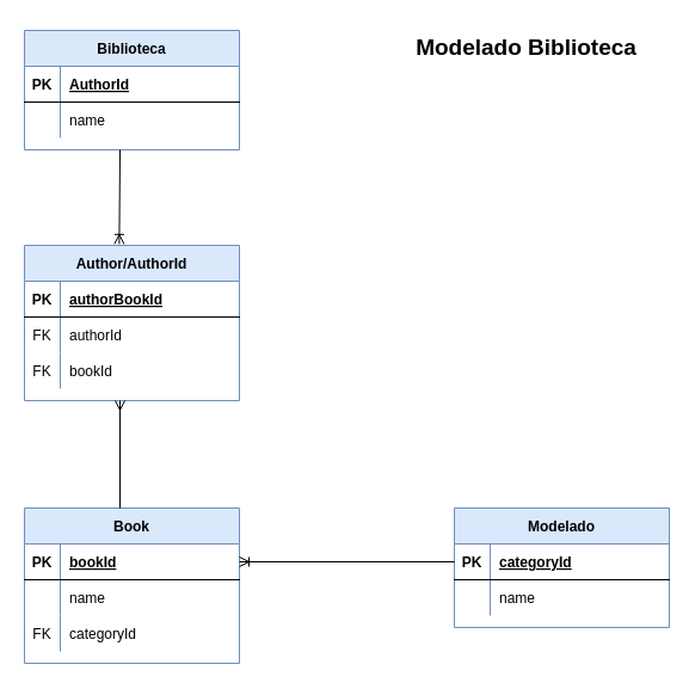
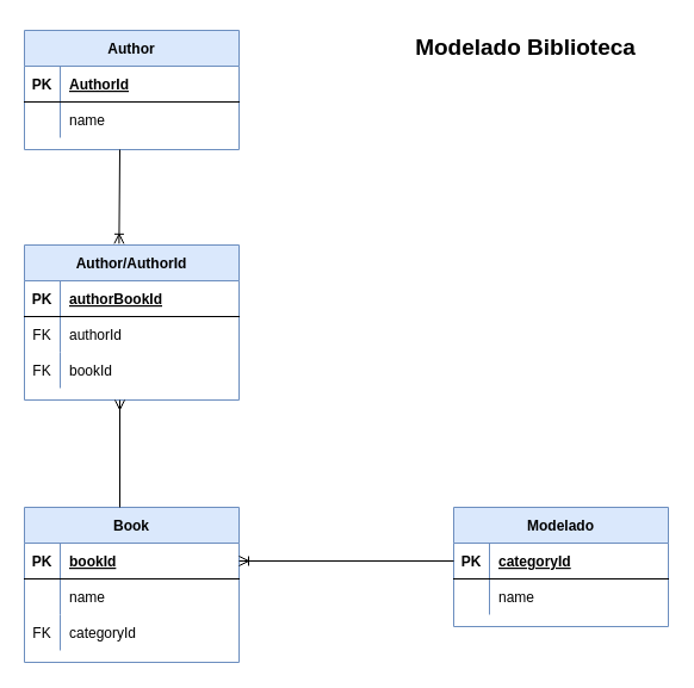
  <mxCell id="0" />
  <mxCell id="1" parent="0" />
  <mxCell id="2" value="Author/AuthorId" style="shape=table;startSize=30;container=1;collapsible=1;childLayout=tableLayout;fixedRows=1;rowLines=0;fontStyle=1;align=center;resizeLast=1;fillColor=#dae8fc;strokeColor=#6c8ebf;" parent="1" vertex="1"><mxGeometry x="20" y="205" width="180" height="130" as="geometry" /></mxCell>
  <mxCell id="3" value="" style="shape=tableRow;horizontal=0;startSize=0;swimlaneHead=0;swimlaneBody=0;fillColor=none;collapsible=0;dropTarget=0;points=[[0,0.5],[1,0.5]];portConstraint=eastwest;top=0;left=0;right=0;bottom=1;" parent="2" vertex="1"><mxGeometry y="30" width="180" height="30" as="geometry" /></mxCell>
  <mxCell id="4" value="PK" style="shape=partialRectangle;connectable=0;fillColor=none;top=0;left=0;bottom=0;right=0;fontStyle=1;overflow=hidden;" parent="3" vertex="1"><mxGeometry width="30" height="30" as="geometry"><mxRectangle width="30" height="30" as="alternateBounds" /></mxGeometry></mxCell>
  <mxCell id="5" value="authorBookId" style="shape=partialRectangle;connectable=0;fillColor=none;top=0;left=0;bottom=0;right=0;align=left;spacingLeft=6;fontStyle=5;overflow=hidden;" parent="3" vertex="1"><mxGeometry x="30" width="150" height="30" as="geometry"><mxRectangle width="150" height="30" as="alternateBounds" /></mxGeometry></mxCell>
  <mxCell id="6" value="" style="shape=tableRow;horizontal=0;startSize=0;swimlaneHead=0;swimlaneBody=0;fillColor=none;collapsible=0;dropTarget=0;points=[[0,0.5],[1,0.5]];portConstraint=eastwest;top=0;left=0;right=0;bottom=0;" parent="2" vertex="1"><mxGeometry y="60" width="180" height="30" as="geometry" /></mxCell>
  <mxCell id="7" value="FK" style="shape=partialRectangle;connectable=0;fillColor=none;top=0;left=0;bottom=0;right=0;editable=1;overflow=hidden;" parent="6" vertex="1"><mxGeometry width="30" height="30" as="geometry"><mxRectangle width="30" height="30" as="alternateBounds" /></mxGeometry></mxCell>
  <mxCell id="8" value="authorId" style="shape=partialRectangle;connectable=0;fillColor=none;top=0;left=0;bottom=0;right=0;align=left;spacingLeft=6;overflow=hidden;" parent="6" vertex="1"><mxGeometry x="30" width="150" height="30" as="geometry"><mxRectangle width="150" height="30" as="alternateBounds" /></mxGeometry></mxCell>
  <mxCell id="9" value="" style="shape=tableRow;horizontal=0;startSize=0;swimlaneHead=0;swimlaneBody=0;fillColor=none;collapsible=0;dropTarget=0;points=[[0,0.5],[1,0.5]];portConstraint=eastwest;top=0;left=0;right=0;bottom=0;" parent="2" vertex="1"><mxGeometry y="90" width="180" height="30" as="geometry" /></mxCell>
  <mxCell id="10" value="FK" style="shape=partialRectangle;connectable=0;fillColor=none;top=0;left=0;bottom=0;right=0;editable=1;overflow=hidden;" parent="9" vertex="1"><mxGeometry width="30" height="30" as="geometry"><mxRectangle width="30" height="30" as="alternateBounds" /></mxGeometry></mxCell>
  <mxCell id="11" value="bookId" style="shape=partialRectangle;connectable=0;fillColor=none;top=0;left=0;bottom=0;right=0;align=left;spacingLeft=6;overflow=hidden;" parent="9" vertex="1"><mxGeometry x="30" width="150" height="30" as="geometry"><mxRectangle width="150" height="30" as="alternateBounds" /></mxGeometry></mxCell>
- <mxCell id="12" value="Biblioteca" style="shape=table;startSize=30;container=1;collapsible=1;childLayout=tableLayout;fixedRows=1;rowLines=0;fontStyle=1;align=center;resizeLast=1;fillColor=#dae8fc;strokeColor=#6c8ebf;" parent="1" vertex="1"><mxGeometry x="20" y="25" width="180" height="100" as="geometry" /></mxCell>
+ <mxCell id="12" value="Author" style="shape=table;startSize=30;container=1;collapsible=1;childLayout=tableLayout;fixedRows=1;rowLines=0;fontStyle=1;align=center;resizeLast=1;fillColor=#dae8fc;strokeColor=#6c8ebf;" parent="1" vertex="1"><mxGeometry x="20" y="25" width="180" height="100" as="geometry" /></mxCell>
  <mxCell id="13" value="" style="shape=tableRow;horizontal=0;startSize=0;swimlaneHead=0;swimlaneBody=0;fillColor=none;collapsible=0;dropTarget=0;points=[[0,0.5],[1,0.5]];portConstraint=eastwest;top=0;left=0;right=0;bottom=1;" parent="12" vertex="1"><mxGeometry y="30" width="180" height="30" as="geometry" /></mxCell>
  <mxCell id="14" value="PK" style="shape=partialRectangle;connectable=0;fillColor=none;top=0;left=0;bottom=0;right=0;fontStyle=1;overflow=hidden;" parent="13" vertex="1"><mxGeometry width="30" height="30" as="geometry"><mxRectangle width="30" height="30" as="alternateBounds" /></mxGeometry></mxCell>
  <mxCell id="15" value="AuthorId" style="shape=partialRectangle;connectable=0;fillColor=none;top=0;left=0;bottom=0;right=0;align=left;spacingLeft=6;fontStyle=5;overflow=hidden;" parent="13" vertex="1"><mxGeometry x="30" width="150" height="30" as="geometry"><mxRectangle width="150" height="30" as="alternateBounds" /></mxGeometry></mxCell>
  <mxCell id="16" value="" style="shape=tableRow;horizontal=0;startSize=0;swimlaneHead=0;swimlaneBody=0;fillColor=none;collapsible=0;dropTarget=0;points=[[0,0.5],[1,0.5]];portConstraint=eastwest;top=0;left=0;right=0;bottom=0;" parent="12" vertex="1"><mxGeometry y="60" width="180" height="30" as="geometry" /></mxCell>
  <mxCell id="17" value="" style="shape=partialRectangle;connectable=0;fillColor=none;top=0;left=0;bottom=0;right=0;editable=1;overflow=hidden;" parent="16" vertex="1"><mxGeometry width="30" height="30" as="geometry"><mxRectangle width="30" height="30" as="alternateBounds" /></mxGeometry></mxCell>
  <mxCell id="18" value="name" style="shape=partialRectangle;connectable=0;fillColor=none;top=0;left=0;bottom=0;right=0;align=left;spacingLeft=6;overflow=hidden;" parent="16" vertex="1"><mxGeometry x="30" width="150" height="30" as="geometry"><mxRectangle width="150" height="30" as="alternateBounds" /></mxGeometry></mxCell>
  <mxCell id="19" value="Book" style="shape=table;startSize=30;container=1;collapsible=1;childLayout=tableLayout;fixedRows=1;rowLines=0;fontStyle=1;align=center;resizeLast=1;fillColor=#dae8fc;strokeColor=#6c8ebf;" vertex="1" parent="1"><mxGeometry x="20" y="425" width="180" height="130" as="geometry" /></mxCell>
  <mxCell id="20" value="" style="shape=tableRow;horizontal=0;startSize=0;swimlaneHead=0;swimlaneBody=0;fillColor=none;collapsible=0;dropTarget=0;points=[[0,0.5],[1,0.5]];portConstraint=eastwest;top=0;left=0;right=0;bottom=1;" vertex="1" parent="19"><mxGeometry y="30" width="180" height="30" as="geometry" /></mxCell>
  <mxCell id="21" value="PK" style="shape=partialRectangle;connectable=0;fillColor=none;top=0;left=0;bottom=0;right=0;fontStyle=1;overflow=hidden;" vertex="1" parent="20"><mxGeometry width="30" height="30" as="geometry"><mxRectangle width="30" height="30" as="alternateBounds" /></mxGeometry></mxCell>
  <mxCell id="22" value="bookId" style="shape=partialRectangle;connectable=0;fillColor=none;top=0;left=0;bottom=0;right=0;align=left;spacingLeft=6;fontStyle=5;overflow=hidden;" vertex="1" parent="20"><mxGeometry x="30" width="150" height="30" as="geometry"><mxRectangle width="150" height="30" as="alternateBounds" /></mxGeometry></mxCell>
  <mxCell id="23" value="" style="shape=tableRow;horizontal=0;startSize=0;swimlaneHead=0;swimlaneBody=0;fillColor=none;collapsible=0;dropTarget=0;points=[[0,0.5],[1,0.5]];portConstraint=eastwest;top=0;left=0;right=0;bottom=0;" vertex="1" parent="19"><mxGeometry y="60" width="180" height="30" as="geometry" /></mxCell>
  <mxCell id="24" value="" style="shape=partialRectangle;connectable=0;fillColor=none;top=0;left=0;bottom=0;right=0;editable=1;overflow=hidden;" vertex="1" parent="23"><mxGeometry width="30" height="30" as="geometry"><mxRectangle width="30" height="30" as="alternateBounds" /></mxGeometry></mxCell>
  <mxCell id="25" value="name" style="shape=partialRectangle;connectable=0;fillColor=none;top=0;left=0;bottom=0;right=0;align=left;spacingLeft=6;overflow=hidden;" vertex="1" parent="23"><mxGeometry x="30" width="150" height="30" as="geometry"><mxRectangle width="150" height="30" as="alternateBounds" /></mxGeometry></mxCell>
  <mxCell id="26" value="" style="shape=tableRow;horizontal=0;startSize=0;swimlaneHead=0;swimlaneBody=0;fillColor=none;collapsible=0;dropTarget=0;points=[[0,0.5],[1,0.5]];portConstraint=eastwest;top=0;left=0;right=0;bottom=0;" vertex="1" parent="19"><mxGeometry y="90" width="180" height="30" as="geometry" /></mxCell>
  <mxCell id="27" value="FK" style="shape=partialRectangle;connectable=0;fillColor=none;top=0;left=0;bottom=0;right=0;editable=1;overflow=hidden;" vertex="1" parent="26"><mxGeometry width="30" height="30" as="geometry"><mxRectangle width="30" height="30" as="alternateBounds" /></mxGeometry></mxCell>
  <mxCell id="28" value="categoryId" style="shape=partialRectangle;connectable=0;fillColor=none;top=0;left=0;bottom=0;right=0;align=left;spacingLeft=6;overflow=hidden;" vertex="1" parent="26"><mxGeometry x="30" width="150" height="30" as="geometry"><mxRectangle width="150" height="30" as="alternateBounds" /></mxGeometry></mxCell>
  <mxCell id="29" value="Modelado" style="shape=table;startSize=30;container=1;collapsible=1;childLayout=tableLayout;fixedRows=1;rowLines=0;fontStyle=1;align=center;resizeLast=1;fillColor=#dae8fc;strokeColor=#6c8ebf;" vertex="1" parent="1"><mxGeometry x="380" y="425" width="180" height="100" as="geometry" /></mxCell>
  <mxCell id="30" value="" style="shape=tableRow;horizontal=0;startSize=0;swimlaneHead=0;swimlaneBody=0;fillColor=none;collapsible=0;dropTarget=0;points=[[0,0.5],[1,0.5]];portConstraint=eastwest;top=0;left=0;right=0;bottom=1;" vertex="1" parent="29"><mxGeometry y="30" width="180" height="30" as="geometry" /></mxCell>
  <mxCell id="31" value="PK" style="shape=partialRectangle;connectable=0;fillColor=none;top=0;left=0;bottom=0;right=0;fontStyle=1;overflow=hidden;" vertex="1" parent="30"><mxGeometry width="30" height="30" as="geometry"><mxRectangle width="30" height="30" as="alternateBounds" /></mxGeometry></mxCell>
  <mxCell id="32" value="categoryId" style="shape=partialRectangle;connectable=0;fillColor=none;top=0;left=0;bottom=0;right=0;align=left;spacingLeft=6;fontStyle=5;overflow=hidden;" vertex="1" parent="30"><mxGeometry x="30" width="150" height="30" as="geometry"><mxRectangle width="150" height="30" as="alternateBounds" /></mxGeometry></mxCell>
  <mxCell id="33" value="" style="shape=tableRow;horizontal=0;startSize=0;swimlaneHead=0;swimlaneBody=0;fillColor=none;collapsible=0;dropTarget=0;points=[[0,0.5],[1,0.5]];portConstraint=eastwest;top=0;left=0;right=0;bottom=0;" vertex="1" parent="29"><mxGeometry y="60" width="180" height="30" as="geometry" /></mxCell>
  <mxCell id="34" value="" style="shape=partialRectangle;connectable=0;fillColor=none;top=0;left=0;bottom=0;right=0;editable=1;overflow=hidden;" vertex="1" parent="33"><mxGeometry width="30" height="30" as="geometry"><mxRectangle width="30" height="30" as="alternateBounds" /></mxGeometry></mxCell>
  <mxCell id="35" value="name" style="shape=partialRectangle;connectable=0;fillColor=none;top=0;left=0;bottom=0;right=0;align=left;spacingLeft=6;overflow=hidden;" vertex="1" parent="33"><mxGeometry x="30" width="150" height="30" as="geometry"><mxRectangle width="150" height="30" as="alternateBounds" /></mxGeometry></mxCell>
  <mxCell id="36" value="" style="fontSize=12;html=1;endArrow=ERoneToMany;rounded=0;entryX=0.441;entryY=-0.009;entryDx=0;entryDy=0;entryPerimeter=0;" edge="1" parent="1" target="2"><mxGeometry width="100" height="100" relative="1" as="geometry"><mxPoint x="100" y="125" as="sourcePoint" /><mxPoint x="360" y="415" as="targetPoint" /></mxGeometry></mxCell>
  <mxCell id="37" value="" style="fontSize=12;html=1;endArrow=ERmany;rounded=0;" edge="1" parent="1"><mxGeometry width="100" height="100" relative="1" as="geometry"><mxPoint x="100" y="425" as="sourcePoint" /><mxPoint x="100" y="335" as="targetPoint" /></mxGeometry></mxCell>
  <mxCell id="38" value="" style="fontSize=12;html=1;endArrow=ERoneToMany;rounded=0;exitX=0;exitY=0.5;exitDx=0;exitDy=0;entryX=1;entryY=0.5;entryDx=0;entryDy=0;" edge="1" parent="1" source="30" target="20"><mxGeometry width="100" height="100" relative="1" as="geometry"><mxPoint x="230" y="515" as="sourcePoint" /><mxPoint x="330" y="415" as="targetPoint" /></mxGeometry></mxCell>
  <mxCell id="39" value="Modelado Biblioteca" style="text;html=1;align=center;verticalAlign=middle;resizable=0;points=[];autosize=1;strokeColor=none;fillColor=none;strokeWidth=1;fontSize=19;fontStyle=1" vertex="1" parent="1"><mxGeometry x="335" y="20" width="210" height="40" as="geometry" /></mxCell>
